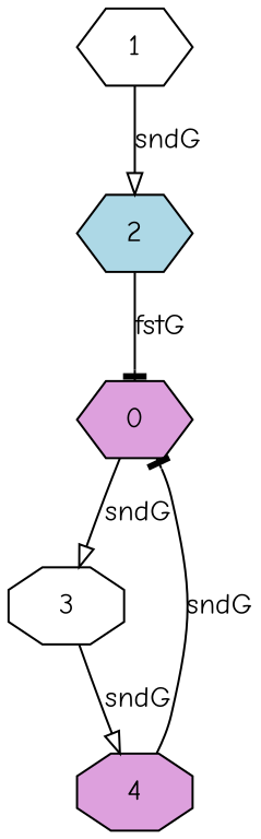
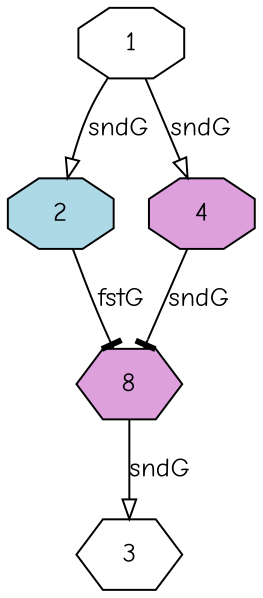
  digraph {
    fontname="Comic Neue"
    node [fillcolor=white fontname="Comic Neue" shape=octagon style=filled]
    edge [arrowhead=onormal fontname="Comic Neue"]
-   2 [fillcolor=lightblue shape=hexagon]
-   1 [shape=hexagon]
-   0 [fillcolor=plum shape=hexagon]
-   3
+   2 [fillcolor=lightblue]
+   1
+   0 [fillcolor=plum shape=hexagon label=8]
+   3 [shape=hexagon]
    4 [fillcolor=plum]
    2 -> 0 [arrowhead=tee label=fstG]
    1 -> 2 [label=sndG]
    0 -> 3 [label=sndG]
-   3 -> 4 [label=sndG]
+   1 -> 4 [label=sndG]
    4 -> 0 [arrowhead=tee label=sndG]
  }
